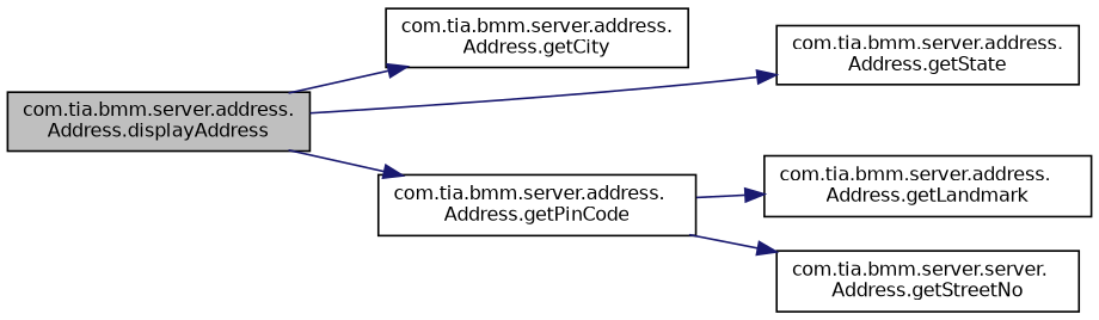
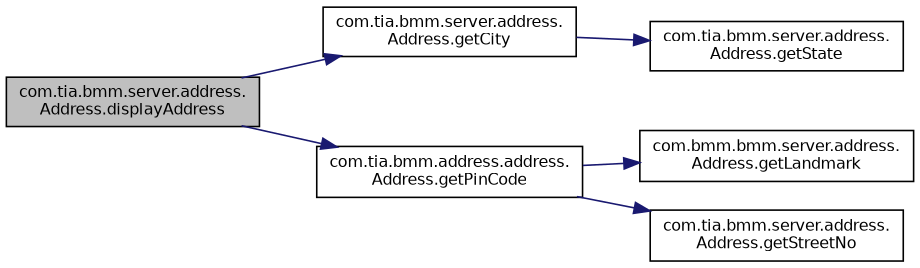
  digraph {
    rankdir=LR
    node [color=black fillcolor=white fontname=Helvetica fontsize=10 shape=record style=filled]
    edge [color=midnightblue fontname=Helvetica fontsize=10 labelfontname=Helvetica labelfontsize=10 style=solid]
    n1 [fillcolor=grey75 fontcolor=black height=0.2 label="com.tia.bmm.server.address.\lAddress.displayAddress" width=0.4]
    n2 [height=0.2 label="com.tia.bmm.server.address.\lAddress.getCity" width=0.4]
-   n3 [height=0.2 label="com.tia.bmm.server.address.\lAddress.getPinCode" width=0.4]
+   n3 [height=0.2 label="com.tia.bmm.address.address.\lAddress.getPinCode" width=0.4]
    n4 [height=0.2 label="com.tia.bmm.server.address.\lAddress.getState" width=0.4]
-   n5 [height=0.2 label="com.tia.bmm.server.address.\lAddress.getLandmark" width=0.4]
-   n6 [height=0.2 label="com.tia.bmm.server.server.\lAddress.getStreetNo" width=0.4]
+   n5 [height=0.2 label="com.bmm.bmm.server.address.\lAddress.getLandmark" width=0.4]
+   n6 [height=0.2 label="com.tia.bmm.server.address.\lAddress.getStreetNo" width=0.4]
    n1 -> n2
    n1 -> n3
-   n1 -> n4
+   n2 -> n4
    n3 -> n5
    n3 -> n6
  }
